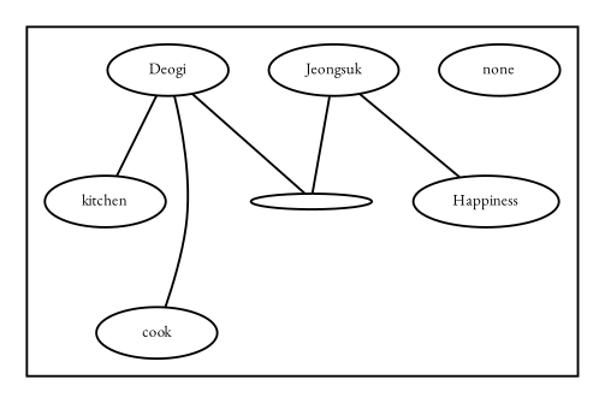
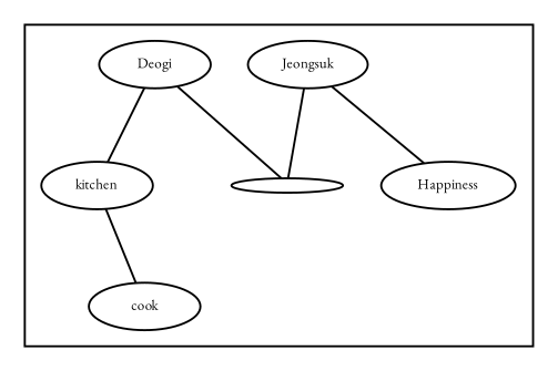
  graph {
    fontname="EB Garamond"
    rankdir=TB
    node [fontname="EB Garamond" fontsize=7]
    edge [fontname="EB Garamond" fontsize=7]
    kitchen [height=0.1]
-   none [height=0.1]
    Jeongsuk [height=0.1]
    cook [height=0.1]
    "" [height=0.1]
    Happiness [height=0.1]
    Deogi [height=0.1]
    subgraph cluster_1 {
      kitchen
-     none
      Jeongsuk
      cook
      ""
      Happiness
      Deogi
    }
    Jeongsuk -- ""
    Jeongsuk -- Happiness
    Deogi -- kitchen
-   Deogi -- cook
+   kitchen -- cook
    Deogi -- ""
  }
